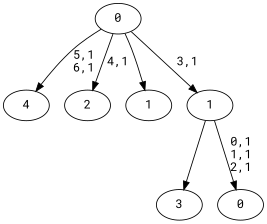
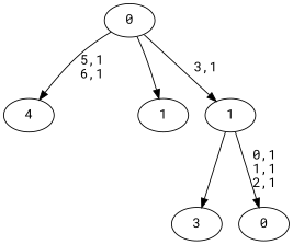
  digraph {
    fontname="Roboto Mono"
    node [fontname="Roboto Mono"]
    edge [fontname="Roboto Mono"]
    n1 [label=4]
    n2 [label=3]
-   n3 [label=2]
    n4 [label=1]
    n5 [label=0]
    1
    0
    1 -> n2
    1 -> n5 [label="0,1\n1,1\n2,1"]
    0 -> n1 [label="5,1\n6,1"]
-   0 -> n3 [label="4,1"]
    0 -> n4
    0 -> 1 [label="3,1"]
  }
